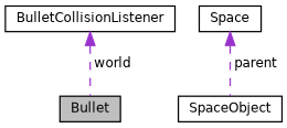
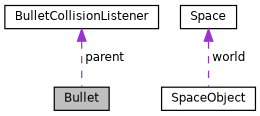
  digraph {
    node [color=black fillcolor=white fontname=Helvetica fontsize=10 shape=record style=filled]
    edge [color=darkorchid3 dir=back fontname=Helvetica fontsize=10 labelfontname=Helvetica labelfontsize=10 style=dashed]
    n1 [fillcolor=grey75 fontcolor=black height=0.2 label=Bullet width=0.4]
    n2 [height=0.2 label=SpaceObject width=0.4]
    n3 [height=0.2 label=Space width=0.4]
    n4 [height=0.2 label=BulletCollisionListener width=0.4]
-   n3 -> n2 [label=" parent"]
-   n4 -> n1 [label=" world"]
+   n3 -> n2 [label=" world"]
+   n4 -> n1 [label=" parent"]
  }
